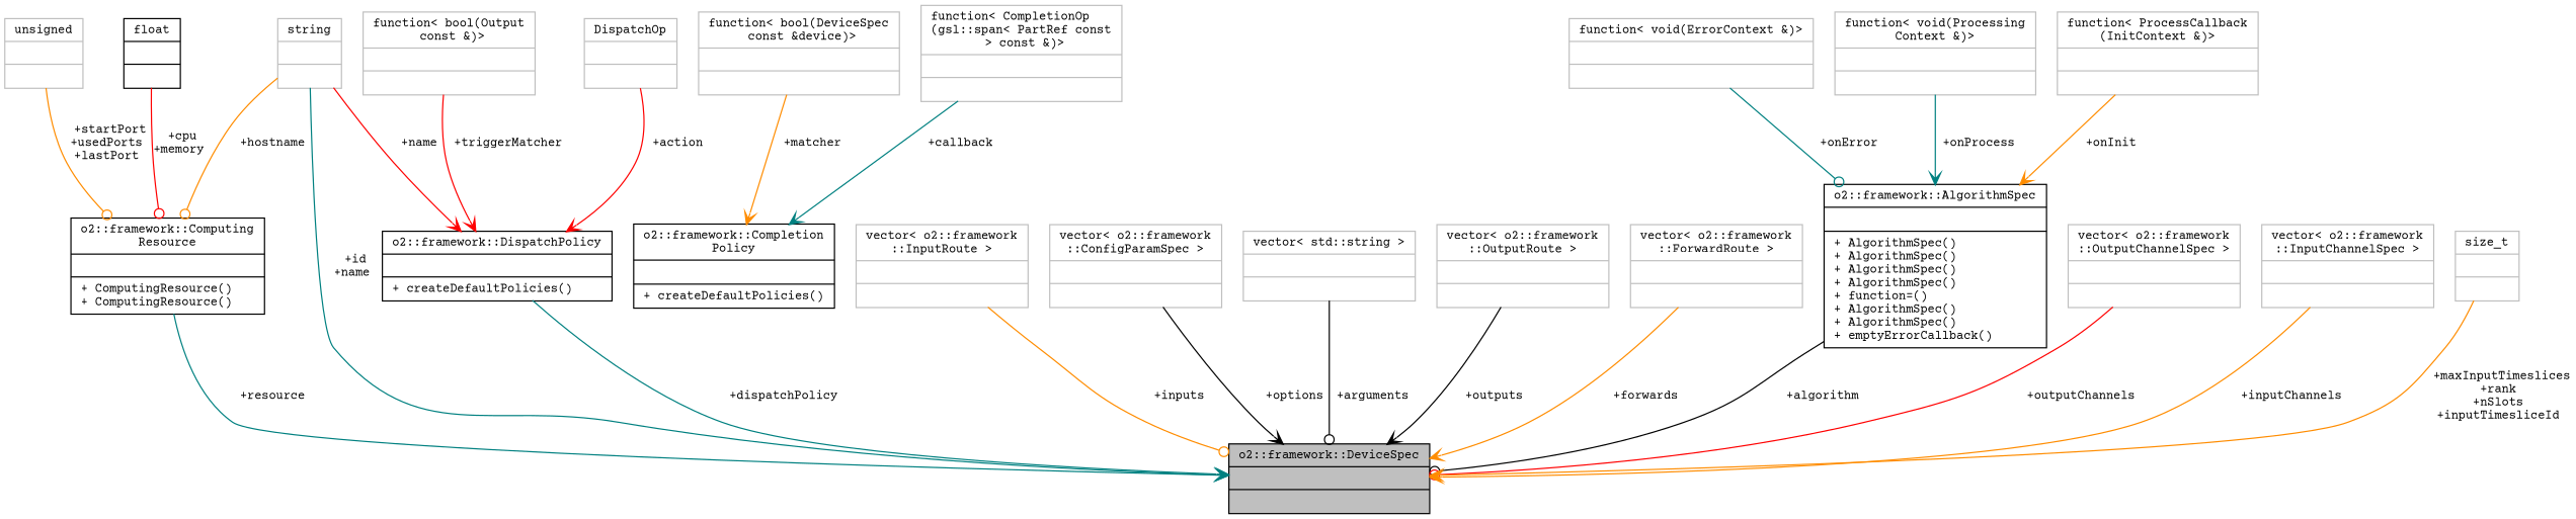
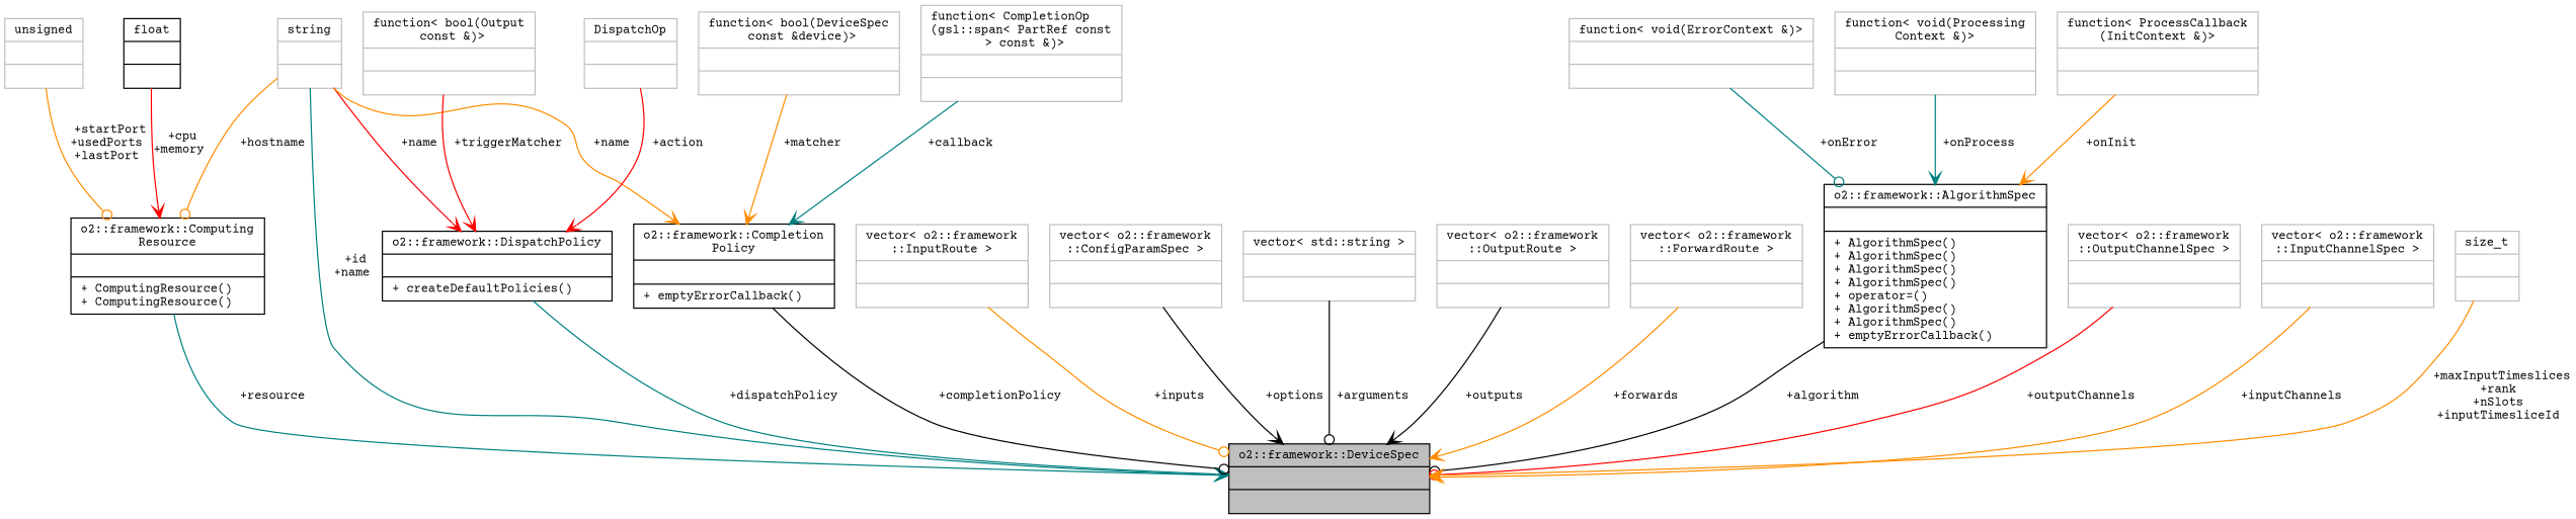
  digraph {
    fontname="Courier Prime"
    node [color=grey75 fontname="Courier Prime" fontsize=10 shape=record]
    edge [arrowhead=vee color=darkorange fontname="Courier Prime" fontsize=10 labelfontname=Helvetica labelfontsize=10 style=solid]
    n1 [color=black fillcolor=grey75 fontcolor=black height=0.2 label="{o2::framework::DeviceSpec\n||}" style=filled width=0.4]
    n2 [color=black height=0.2 label="{o2::framework::Computing\lResource\n||+ ComputingResource()\l+ ComputingResource()\l}" width=0.4]
    n3 [color=black height=0.2 label="{float\n||}" width=0.4]
    n4 [height=0.2 label="{string\n||}" width=0.4]
    n5 [color=black height=0.2 label="{o2::framework::DispatchPolicy\n||+ createDefaultPolicies()\l}" width=0.4]
-   n6 [color=black height=0.2 label="{o2::framework::Completion\lPolicy\n||+ createDefaultPolicies()\l}" width=0.4]
+   n6 [color=black height=0.2 label="{o2::framework::Completion\lPolicy\n||+ emptyErrorCallback()\l}" width=0.4]
    n7 [height=0.2 label="{unsigned\n||}" width=0.4]
    n8 [height=0.2 label="{function\< bool(Output\l const &)\>\n||}" width=0.4]
    n9 [height=0.2 label="{function\< bool(DeviceSpec\l const &device)\>\n||}" width=0.4]
    n10 [height=0.2 label="{DispatchOp\n||}" width=0.4]
    n11 [height=0.2 label="{vector\< o2::framework\l::InputRoute \>\n||}" width=0.4]
    n12 [height=0.2 label="{vector\< o2::framework\l::ConfigParamSpec \>\n||}" width=0.4]
    n13 [height=0.2 label="{vector\< std::string \>\n||}" width=0.4]
    n14 [height=0.2 label="{vector\< o2::framework\l::OutputRoute \>\n||}" width=0.4]
    n15 [height=0.2 label="{vector\< o2::framework\l::ForwardRoute \>\n||}" width=0.4]
    n16 [height=0.2 label="{function\< CompletionOp\l(gsl::span\< PartRef const\l \> const &)\>\n||}" width=0.4]
-   n17 [color=black height=0.2 label="{o2::framework::AlgorithmSpec\n||+ AlgorithmSpec()\l+ AlgorithmSpec()\l+ AlgorithmSpec()\l+ AlgorithmSpec()\l+ function=()\l+ AlgorithmSpec()\l+ AlgorithmSpec()\l+ emptyErrorCallback()\l}" width=0.4]
+   n17 [color=black height=0.2 label="{o2::framework::AlgorithmSpec\n||+ AlgorithmSpec()\l+ AlgorithmSpec()\l+ AlgorithmSpec()\l+ AlgorithmSpec()\l+ operator=()\l+ AlgorithmSpec()\l+ AlgorithmSpec()\l+ emptyErrorCallback()\l}" width=0.4]
    n18 [height=0.2 label="{function\< void(ErrorContext &)\>\n||}" width=0.4]
    n19 [height=0.2 label="{function\< void(Processing\lContext &)\>\n||}" width=0.4]
    n20 [height=0.2 label="{function\< ProcessCallback\l(InitContext &)\>\n||}" width=0.4]
    n21 [height=0.2 label="{vector\< o2::framework\l::OutputChannelSpec \>\n||}" width=0.4]
    n22 [height=0.2 label="{vector\< o2::framework\l::InputChannelSpec \>\n||}" width=0.4]
    n23 [height=0.2 label="{size_t\n||}" width=0.4]
    n2 -> n1 [color=teal label=" +resource"]
-   n3 -> n2 [arrowhead=odot color=red label=" +cpu\n+memory"]
+   n3 -> n2 [color=red label=" +cpu\n+memory"]
    n4 -> n1 [color=teal label=" +id\n+name"]
    n4 -> n2 [arrowhead=odot label=" +hostname"]
    n4 -> n5 [color=red label=" +name"]
+   n4 -> n6 [label=" +name"]
    n5 -> n1 [color=teal label=" +dispatchPolicy"]
+   n6 -> n1 [arrowhead=odot color=black label=" +completionPolicy"]
    n7 -> n2 [arrowhead=odot label=" +startPort\n+usedPorts\n+lastPort"]
    n8 -> n5 [color=red label=" +triggerMatcher"]
    n9 -> n6 [label=" +matcher"]
    n10 -> n5 [color=red label=" +action"]
    n11 -> n1 [arrowhead=odot label=" +inputs"]
    n12 -> n1 [color=black label=" +options"]
    n13 -> n1 [arrowhead=odot color=black label=" +arguments"]
    n14 -> n1 [color=black label=" +outputs"]
    n15 -> n1 [label=" +forwards"]
    n16 -> n6 [color=teal label=" +callback"]
    n17 -> n1 [arrowhead=odot color=black label=" +algorithm"]
    n18 -> n17 [arrowhead=odot color=teal label=" +onError"]
    n19 -> n17 [color=teal label=" +onProcess"]
    n20 -> n17 [label=" +onInit"]
    n21 -> n1 [arrowhead=odot color=red label=" +outputChannels"]
    n22 -> n1 [label=" +inputChannels"]
    n23 -> n1 [label=" +maxInputTimeslices\n+rank\n+nSlots\n+inputTimesliceId"]
  }
